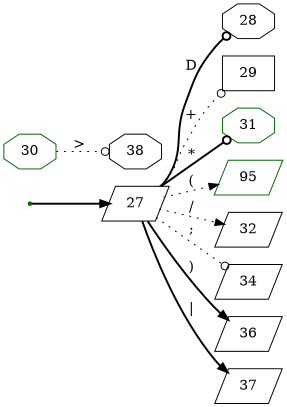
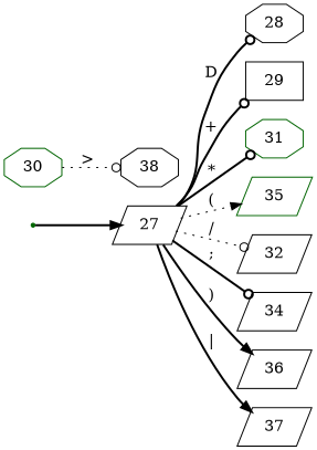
  digraph {
    rankdir=LR
    node [color=black shape=parallelogram]
    edge [arrowhead=odot style=bold]
    28 [shape=octagon]
    29 [shape=box]
    30 [color=darkgreen shape=octagon]
    38 [shape=octagon]
    31 [color=darkgreen shape=octagon]
-   35 [color=darkgreen label=95]
+   35 [color=darkgreen]
    qi [color=darkgreen shape=point]
    27
    32
    34
    36
    37
    30 -> 38 [label=">" style=dotted]
    qi -> 27 [arrowhead=normal]
    27 -> 28 [label=D]
-   27 -> 29 [label="+" style=dotted]
+   27 -> 29 [label="+"]
    27 -> 31 [label="*"]
    27 -> 35 [arrowhead=normal label="(" style=dotted]
-   27 -> 32 [arrowhead=normal label="/" style=dotted]
-   27 -> 34 [label=";" style=dotted]
+   27 -> 32 [label="/" style=dotted]
+   27 -> 34 [label=";"]
    27 -> 36 [arrowhead=normal label=")"]
    27 -> 37 [arrowhead=normal label="|"]
  }
